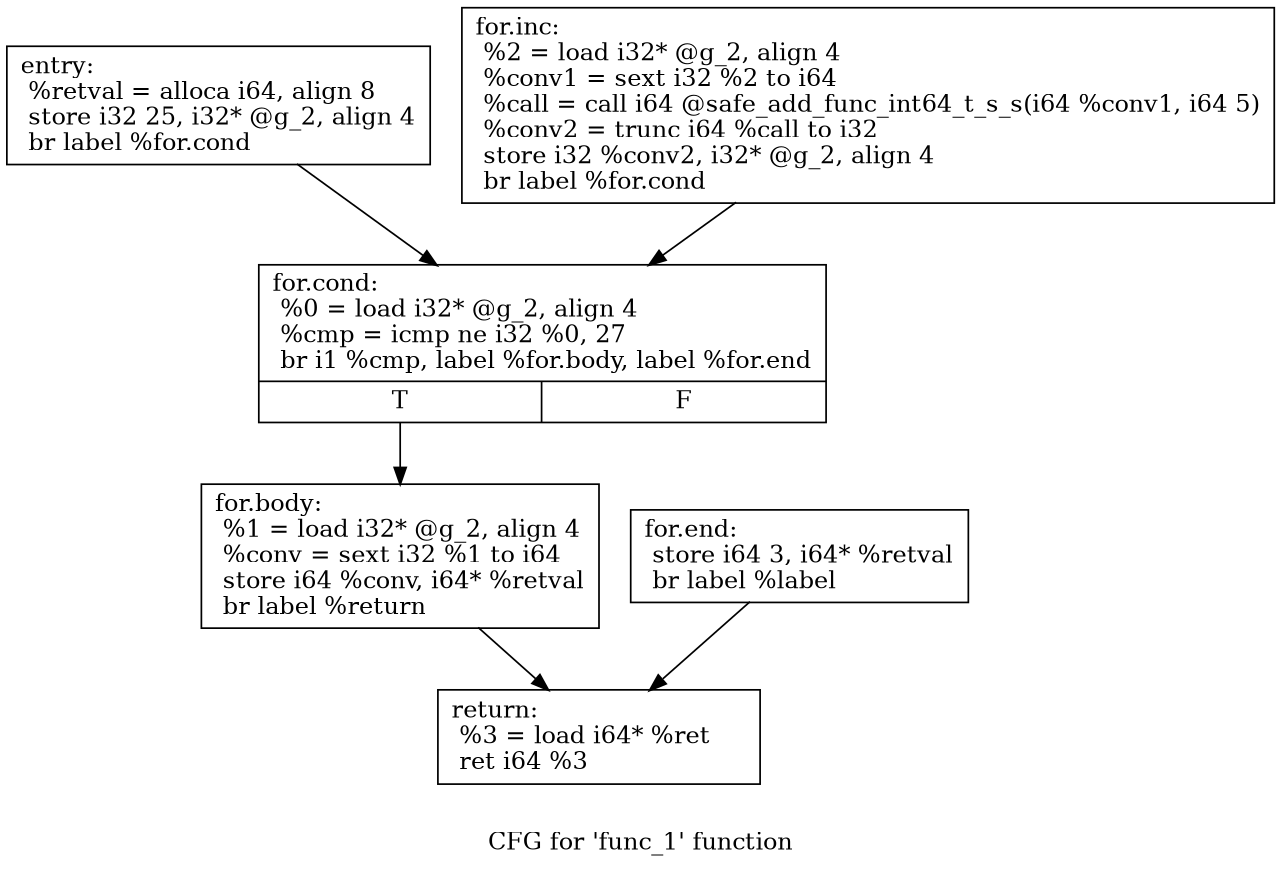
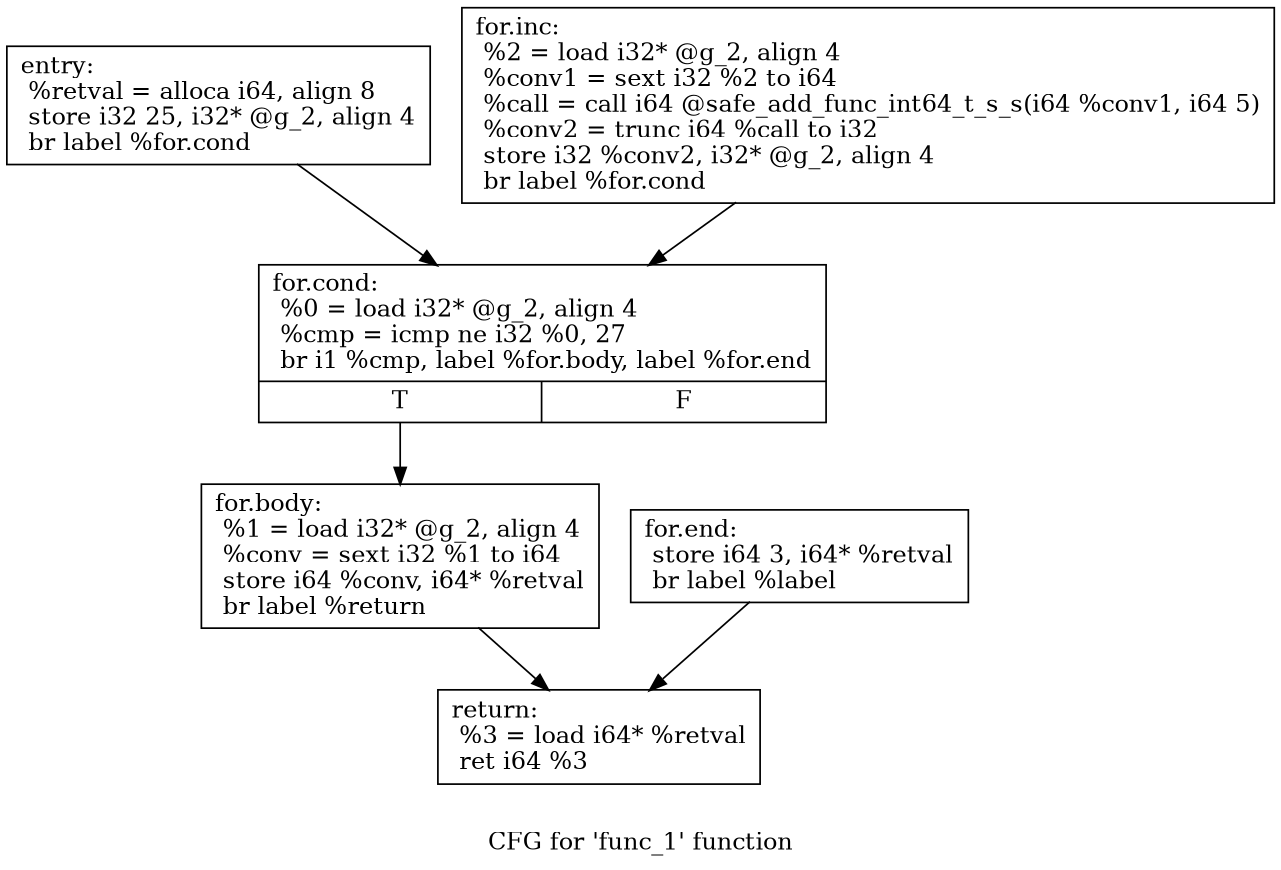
  digraph {
    label="CFG for 'func_1' function"
    node [shape=record]
    n1 [label="{entry:\l  %retval = alloca i64, align 8\l  store i32 25, i32* @g_2, align 4\l  br label %for.cond\l}"]
    n2 [label="{for.cond:                                         \l  %0 = load i32* @g_2, align 4\l  %cmp = icmp ne i32 %0, 27\l  br i1 %cmp, label %for.body, label %for.end\l|{<s0>T|<s1>F}}"]
    n3 [label="{for.body:                                         \l  %1 = load i32* @g_2, align 4\l  %conv = sext i32 %1 to i64\l  store i64 %conv, i64* %retval\l  br label %return\l}"]
-   n4 [label="{return:                                           \l  %3 = load i64* %ret\l  ret i64 %3\l}"]
+   n4 [label="{return:                                           \l  %3 = load i64* %retval\l  ret i64 %3\l}"]
    n5 [label="{for.end:                                          \l  store i64 3, i64* %retval\l  br label %label\l}"]
    n6 [label="{for.inc:                                          \l  %2 = load i32* @g_2, align 4\l  %conv1 = sext i32 %2 to i64\l  %call = call i64 @safe_add_func_int64_t_s_s(i64 %conv1, i64 5)\l  %conv2 = trunc i64 %call to i32\l  store i32 %conv2, i32* @g_2, align 4\l  br label %for.cond\l}"]
    n1 -> n2
    n2 -> n3 [tailport=s0]
    n3 -> n4
    n5 -> n4
    n6 -> n2
  }
